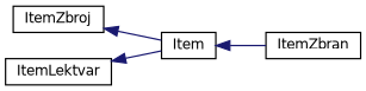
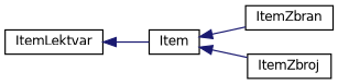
  digraph {
    rankdir=LR
    node [color=black fillcolor=white fontname=Helvetica fontsize=10 shape=record style=filled]
    edge [color=midnightblue dir=back fontname=Helvetica fontsize=10 labelfontname=Helvetica labelfontsize=10 style=solid]
    n1 [height=0.2 label=Item width=0.4]
    n2 [height=0.2 label=ItemZbran width=0.4]
    n3 [height=0.2 label=ItemZbroj width=0.4]
    n4 [height=0.2 label=ItemLektvar width=0.4]
    n1 -> n2
-   n3 -> n1
+   n1 -> n3
    n4 -> n1
  }
